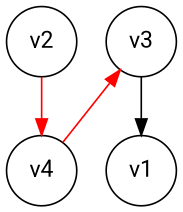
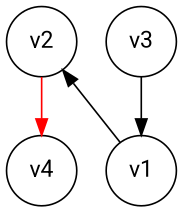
  digraph {
    fontname=Roboto
    node [fontname=Roboto shape=circle]
    edge [fontname=Roboto]
    v2 [width=0.6]
    v3 [width=0.6]
    v1 [width=0.6]
    v4 [width=0.6]
    subgraph sub_1 {
      rank=same
      v2
      v3
    }
    subgraph sub_2 {
      rank=same
      v1
    }
    subgraph sub_3 {
      rank=same
      v4
    }
    v2 -> v3 [style=invis]
    v2 -> v4 [color=red]
    v3 -> v1 [color=black]
-   v4 -> v3 [color=red]
+   v1 -> v2
  }
